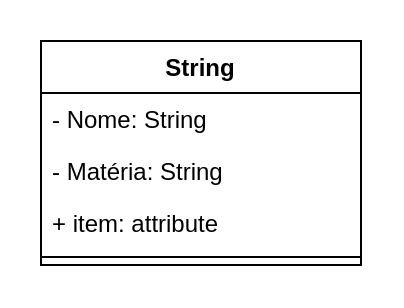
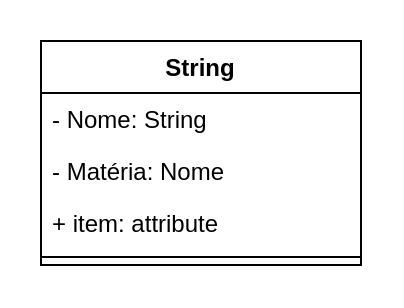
  <mxCell id="0" />
  <mxCell id="1" parent="0" />
  <mxCell id="2" value="String" style="swimlane;fontStyle=1;align=center;verticalAlign=top;childLayout=stackLayout;horizontal=1;startSize=26;horizontalStack=0;resizeParent=1;resizeParentMax=0;resizeLast=0;collapsible=1;marginBottom=0;whiteSpace=wrap;html=1;" vertex="1" parent="1"><mxGeometry x="20" y="20" width="160" height="112" as="geometry" /></mxCell>
  <mxCell id="3" value="- Nome: String" style="text;strokeColor=none;fillColor=none;align=left;verticalAlign=top;spacingLeft=4;spacingRight=4;overflow=hidden;rotatable=0;points=[[0,0.5],[1,0.5]];portConstraint=eastwest;whiteSpace=wrap;html=1;" vertex="1" parent="2"><mxGeometry y="26" width="160" height="26" as="geometry" /></mxCell>
- <mxCell id="4" value="- Matéria: String" style="text;strokeColor=none;fillColor=none;align=left;verticalAlign=top;spacingLeft=4;spacingRight=4;overflow=hidden;rotatable=0;points=[[0,0.5],[1,0.5]];portConstraint=eastwest;whiteSpace=wrap;html=1;" vertex="1" parent="2"><mxGeometry y="52" width="160" height="26" as="geometry" /></mxCell>
+ <mxCell id="4" value="- Matéria: Nome" style="text;strokeColor=none;fillColor=none;align=left;verticalAlign=top;spacingLeft=4;spacingRight=4;overflow=hidden;rotatable=0;points=[[0,0.5],[1,0.5]];portConstraint=eastwest;whiteSpace=wrap;html=1;" vertex="1" parent="2"><mxGeometry y="52" width="160" height="26" as="geometry" /></mxCell>
  <mxCell id="5" value="+ item: attribute" style="text;strokeColor=none;fillColor=none;align=left;verticalAlign=top;spacingLeft=4;spacingRight=4;overflow=hidden;rotatable=0;points=[[0,0.5],[1,0.5]];portConstraint=eastwest;whiteSpace=wrap;html=1;" vertex="1" parent="2"><mxGeometry y="78" width="160" height="26" as="geometry" /></mxCell>
  <mxCell id="6" value="" style="line;strokeWidth=1;fillColor=none;align=left;verticalAlign=middle;spacingTop=-1;spacingLeft=3;spacingRight=3;rotatable=0;labelPosition=right;points=[];portConstraint=eastwest;strokeColor=inherit;" vertex="1" parent="2"><mxGeometry y="104" width="160" height="8" as="geometry" /></mxCell>
